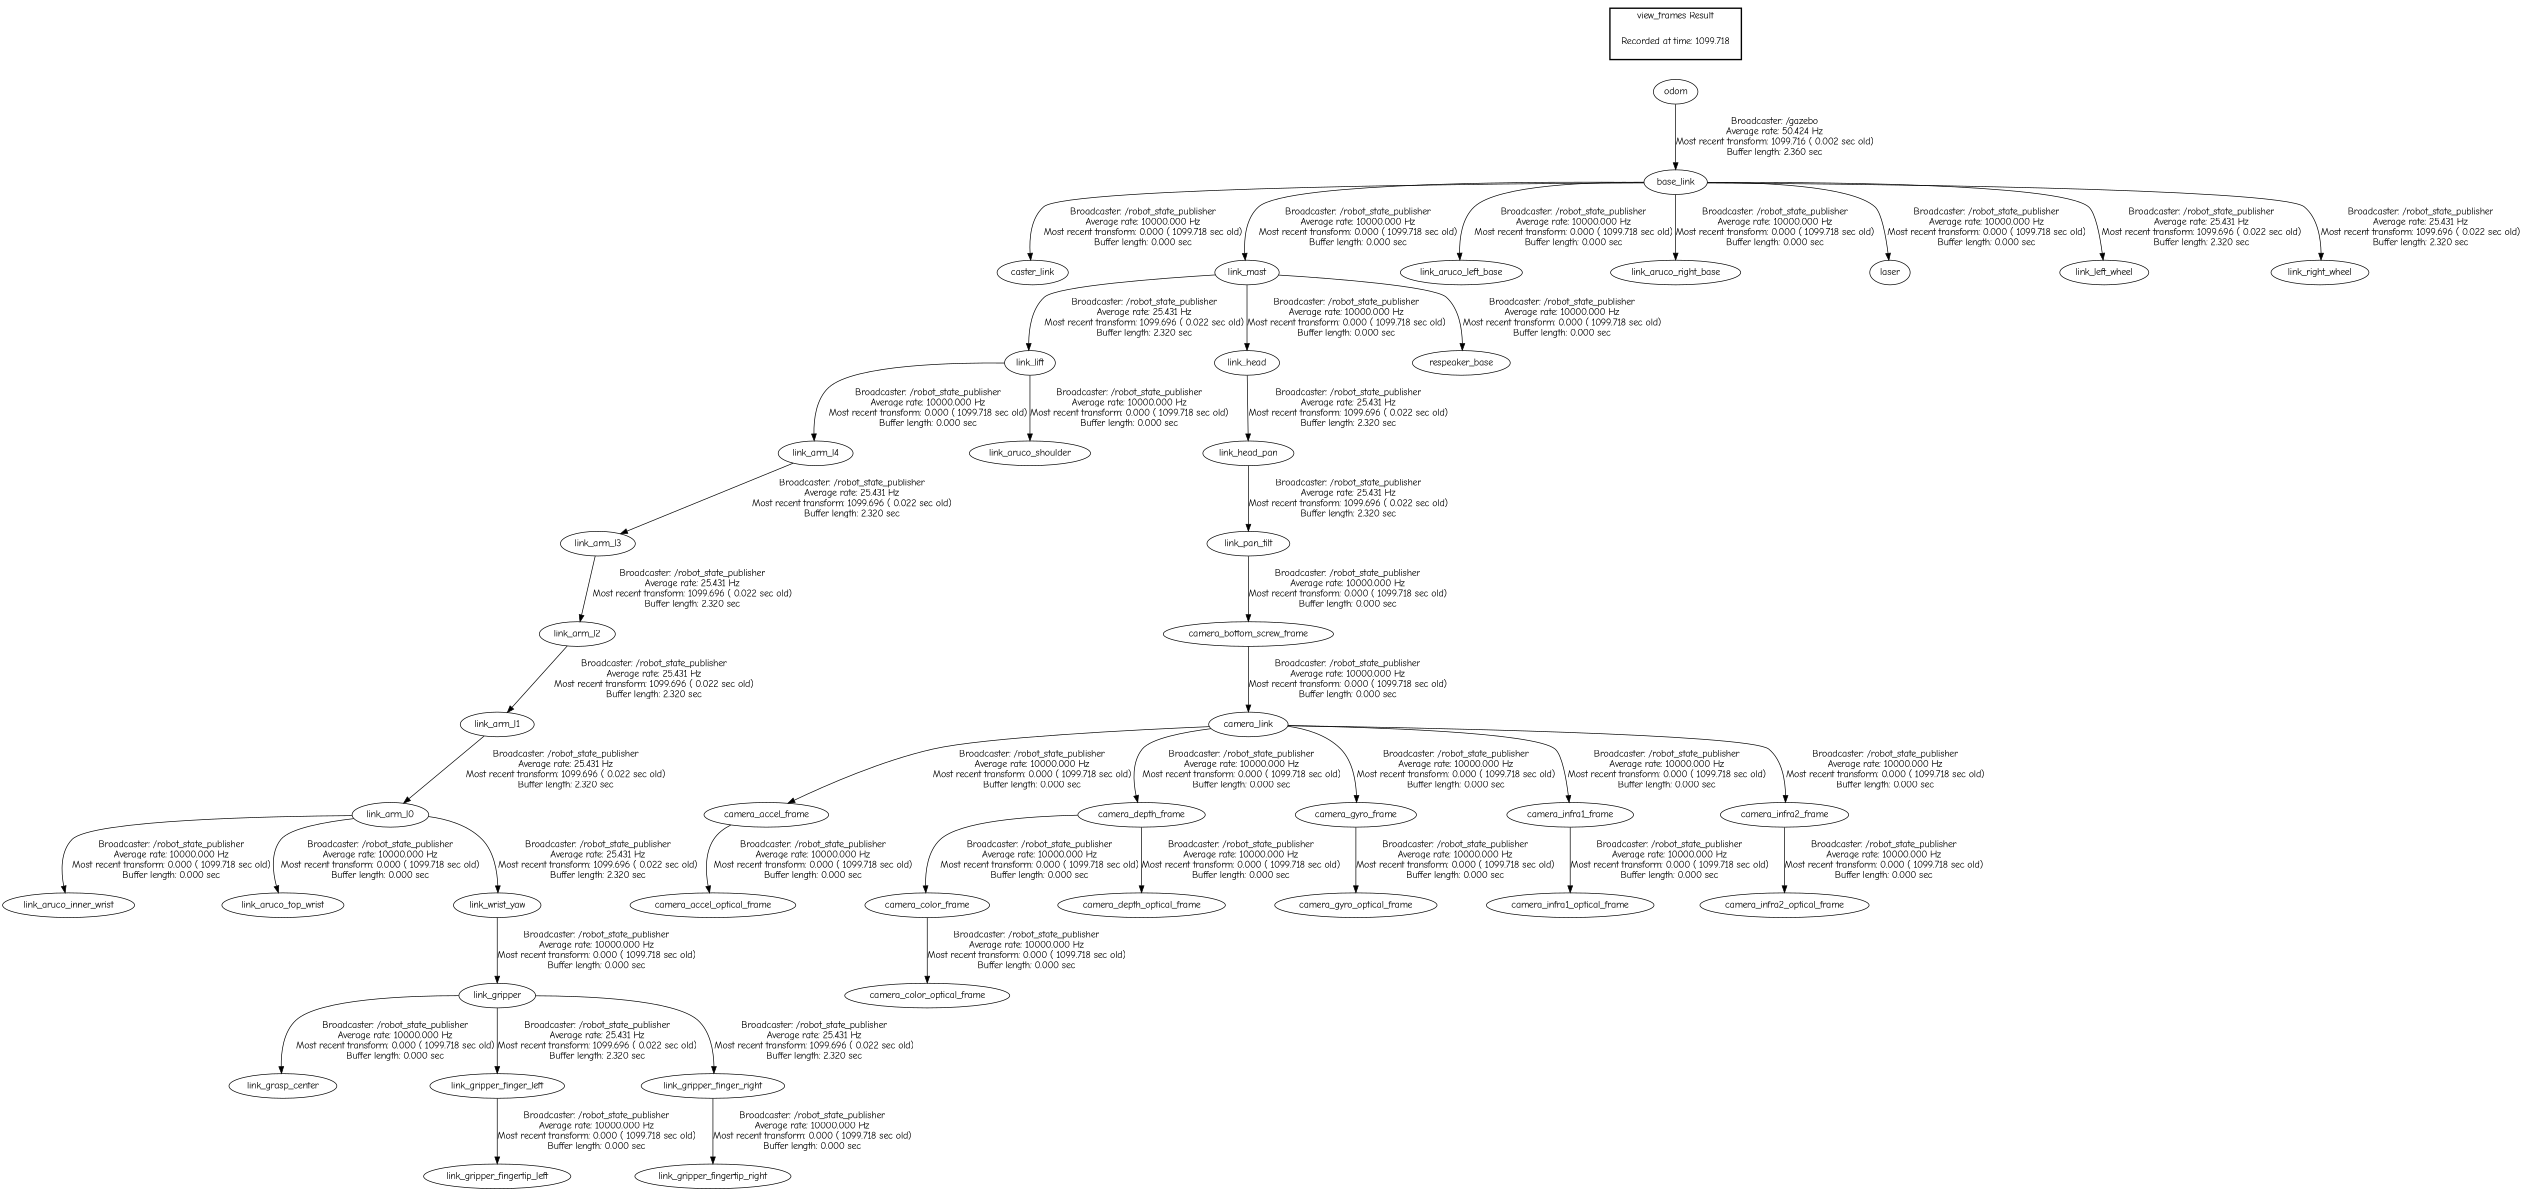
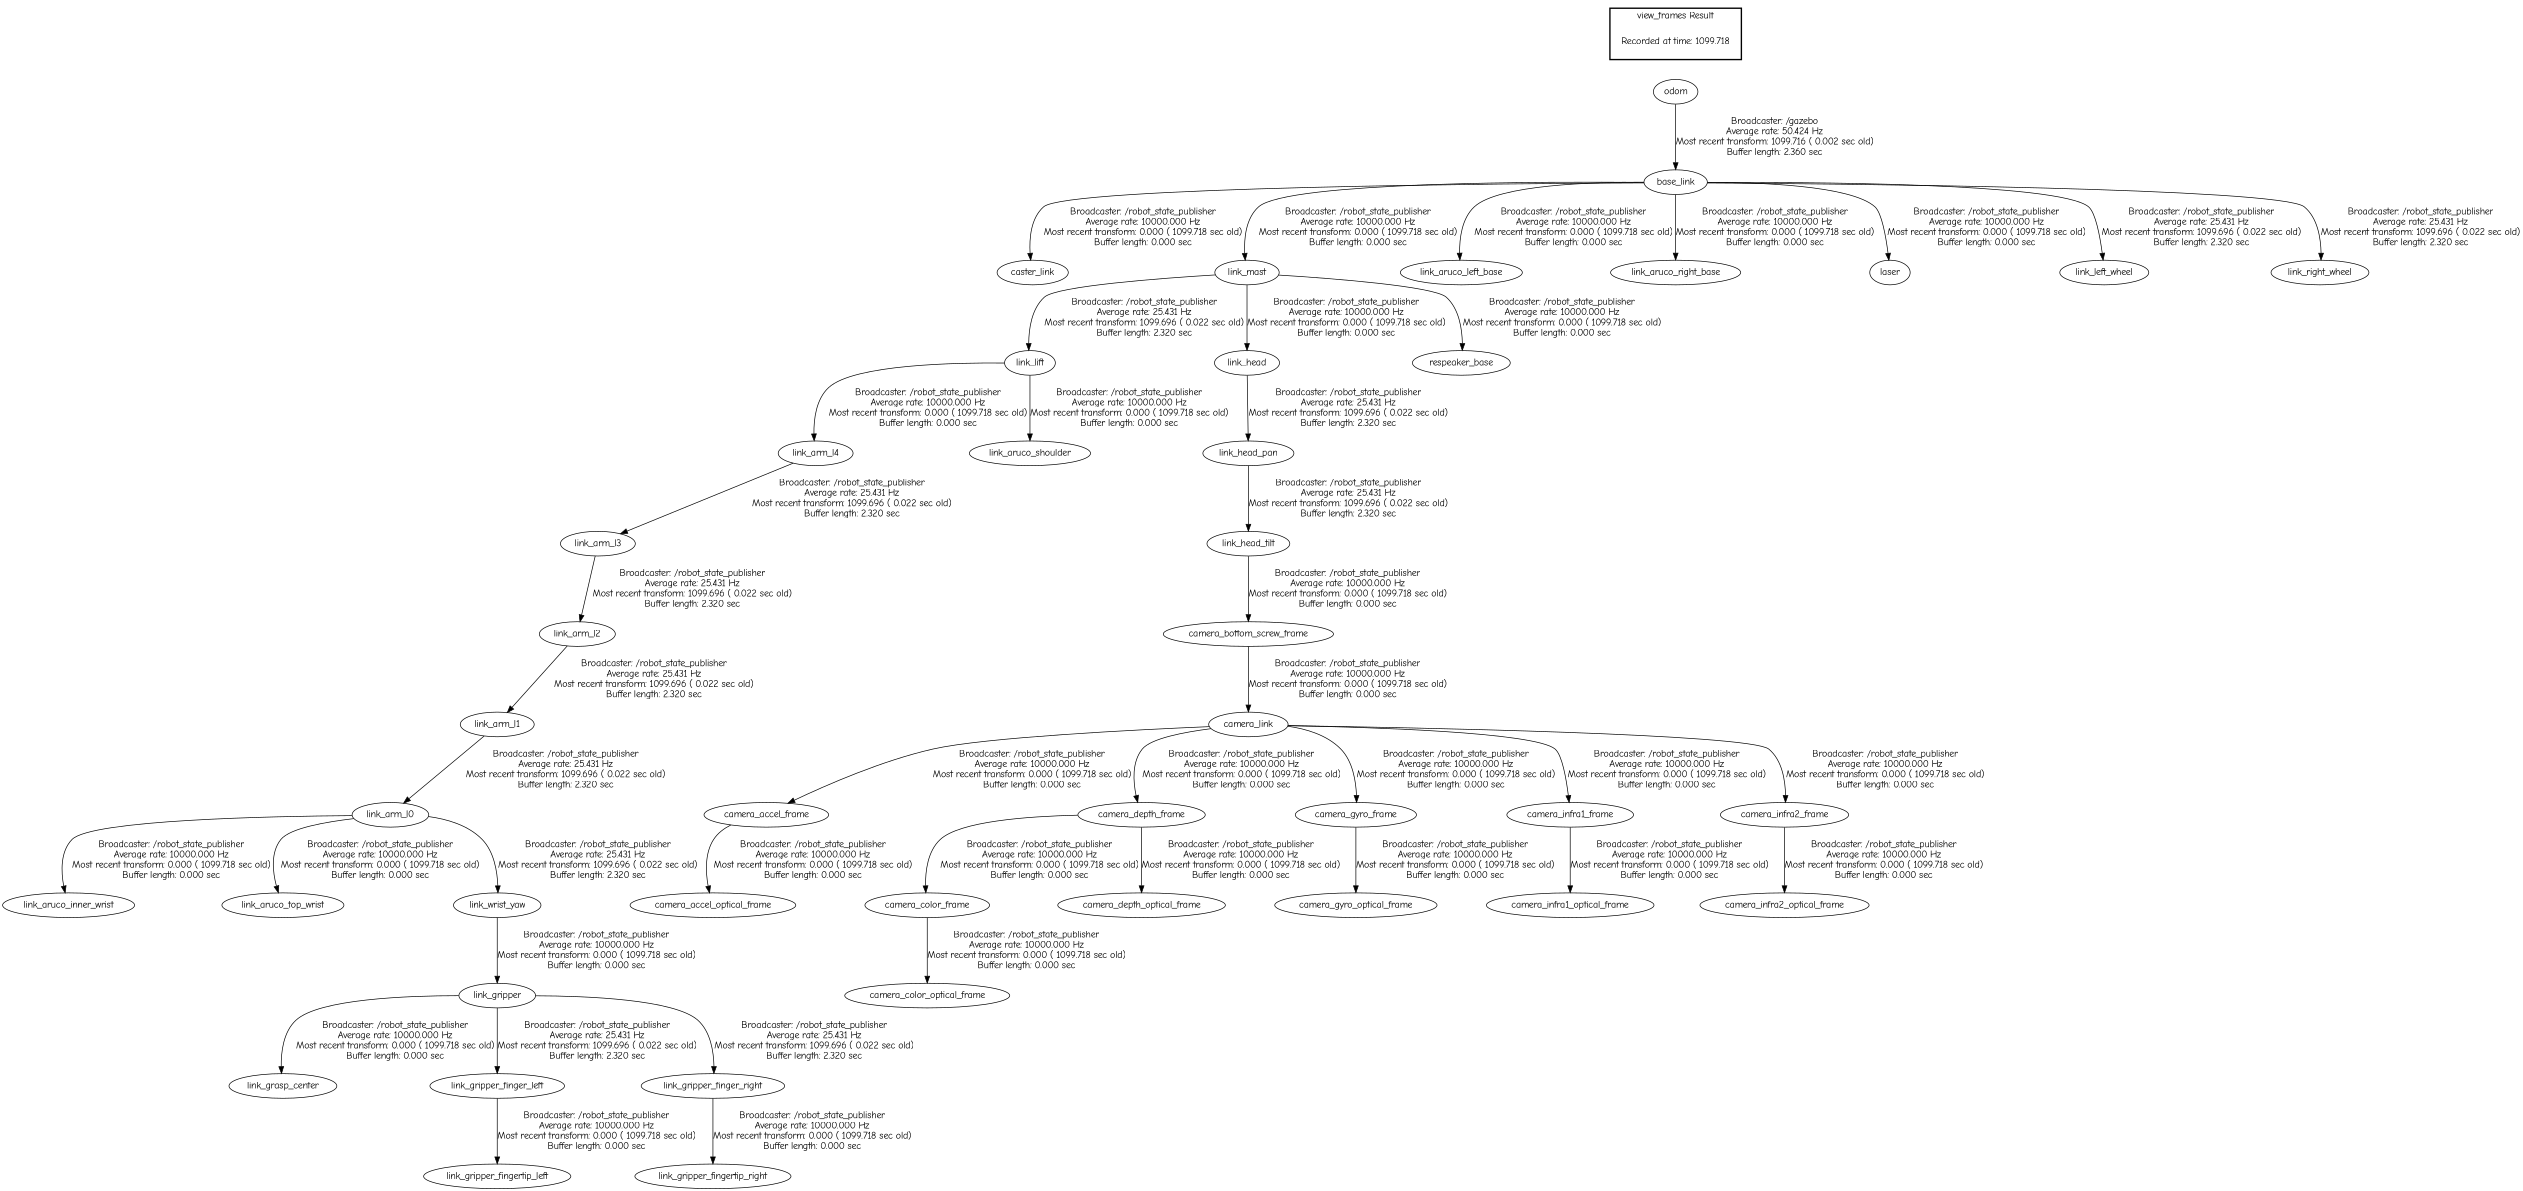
  digraph {
    fontname="Comic Neue"
    node [fontname="Comic Neue"]
    edge [fontname="Comic Neue"]
    "Recorded at time: 1099.718" [shape=plaintext]
    odom
    camera_link
    camera_accel_frame
    camera_depth_frame
    camera_gyro_frame
    camera_infra1_frame
    camera_infra2_frame
    camera_accel_optical_frame
    camera_color_frame
    camera_color_optical_frame
    camera_depth_optical_frame
    camera_gyro_optical_frame
    camera_infra1_optical_frame
    camera_infra2_optical_frame
    camera_bottom_screw_frame
-   link_head_tilt [label=link_pan_tilt]
+   link_head_tilt
    link_head_pan
    base_link
    caster_link
    link_mast
    link_aruco_left_base
    link_aruco_right_base
    laser
    link_left_wheel
    link_right_wheel
    link_lift
    link_head
    respeaker_base
    link_arm_l4
    link_aruco_shoulder
    link_arm_l3
    link_arm_l2
    link_arm_l0
    link_aruco_inner_wrist
    link_aruco_top_wrist
    link_wrist_yaw
    link_gripper
    link_arm_l1
    link_grasp_center
    link_gripper_finger_left
    link_gripper_finger_right
    link_gripper_fingertip_left
    link_gripper_fingertip_right
    subgraph cluster_1 {
      color=black
      label="view_frames Result"
      style=bold
      "Recorded at time: 1099.718"
    }
    "Recorded at time: 1099.718" -> odom [style=invis]
    odom -> base_link [label="Broadcaster: /gazebo\nAverage rate: 50.424 Hz\nMost recent transform: 1099.716 ( 0.002 sec old)\nBuffer length: 2.360 sec\n"]
    camera_link -> camera_accel_frame [label="Broadcaster: /robot_state_publisher\nAverage rate: 10000.000 Hz\nMost recent transform: 0.000 ( 1099.718 sec old)\nBuffer length: 0.000 sec\n"]
    camera_link -> camera_depth_frame [label="Broadcaster: /robot_state_publisher\nAverage rate: 10000.000 Hz\nMost recent transform: 0.000 ( 1099.718 sec old)\nBuffer length: 0.000 sec\n"]
    camera_link -> camera_gyro_frame [label="Broadcaster: /robot_state_publisher\nAverage rate: 10000.000 Hz\nMost recent transform: 0.000 ( 1099.718 sec old)\nBuffer length: 0.000 sec\n"]
    camera_link -> camera_infra1_frame [label="Broadcaster: /robot_state_publisher\nAverage rate: 10000.000 Hz\nMost recent transform: 0.000 ( 1099.718 sec old)\nBuffer length: 0.000 sec\n"]
    camera_link -> camera_infra2_frame [label="Broadcaster: /robot_state_publisher\nAverage rate: 10000.000 Hz\nMost recent transform: 0.000 ( 1099.718 sec old)\nBuffer length: 0.000 sec\n"]
    camera_accel_frame -> camera_accel_optical_frame [label="Broadcaster: /robot_state_publisher\nAverage rate: 10000.000 Hz\nMost recent transform: 0.000 ( 1099.718 sec old)\nBuffer length: 0.000 sec\n"]
    camera_depth_frame -> camera_color_frame [label="Broadcaster: /robot_state_publisher\nAverage rate: 10000.000 Hz\nMost recent transform: 0.000 ( 1099.718 sec old)\nBuffer length: 0.000 sec\n"]
    camera_depth_frame -> camera_depth_optical_frame [label="Broadcaster: /robot_state_publisher\nAverage rate: 10000.000 Hz\nMost recent transform: 0.000 ( 1099.718 sec old)\nBuffer length: 0.000 sec\n"]
    camera_gyro_frame -> camera_gyro_optical_frame [label="Broadcaster: /robot_state_publisher\nAverage rate: 10000.000 Hz\nMost recent transform: 0.000 ( 1099.718 sec old)\nBuffer length: 0.000 sec\n"]
    camera_infra1_frame -> camera_infra1_optical_frame [label="Broadcaster: /robot_state_publisher\nAverage rate: 10000.000 Hz\nMost recent transform: 0.000 ( 1099.718 sec old)\nBuffer length: 0.000 sec\n"]
    camera_infra2_frame -> camera_infra2_optical_frame [label="Broadcaster: /robot_state_publisher\nAverage rate: 10000.000 Hz\nMost recent transform: 0.000 ( 1099.718 sec old)\nBuffer length: 0.000 sec\n"]
    camera_color_frame -> camera_color_optical_frame [label="Broadcaster: /robot_state_publisher\nAverage rate: 10000.000 Hz\nMost recent transform: 0.000 ( 1099.718 sec old)\nBuffer length: 0.000 sec\n"]
    camera_bottom_screw_frame -> camera_link [label="Broadcaster: /robot_state_publisher\nAverage rate: 10000.000 Hz\nMost recent transform: 0.000 ( 1099.718 sec old)\nBuffer length: 0.000 sec\n"]
    link_head_tilt -> camera_bottom_screw_frame [label="Broadcaster: /robot_state_publisher\nAverage rate: 10000.000 Hz\nMost recent transform: 0.000 ( 1099.718 sec old)\nBuffer length: 0.000 sec\n"]
    link_head_pan -> link_head_tilt [label="Broadcaster: /robot_state_publisher\nAverage rate: 25.431 Hz\nMost recent transform: 1099.696 ( 0.022 sec old)\nBuffer length: 2.320 sec\n"]
    base_link -> caster_link [label="Broadcaster: /robot_state_publisher\nAverage rate: 10000.000 Hz\nMost recent transform: 0.000 ( 1099.718 sec old)\nBuffer length: 0.000 sec\n"]
    base_link -> link_mast [label="Broadcaster: /robot_state_publisher\nAverage rate: 10000.000 Hz\nMost recent transform: 0.000 ( 1099.718 sec old)\nBuffer length: 0.000 sec\n"]
    base_link -> link_aruco_left_base [label="Broadcaster: /robot_state_publisher\nAverage rate: 10000.000 Hz\nMost recent transform: 0.000 ( 1099.718 sec old)\nBuffer length: 0.000 sec\n"]
    base_link -> link_aruco_right_base [label="Broadcaster: /robot_state_publisher\nAverage rate: 10000.000 Hz\nMost recent transform: 0.000 ( 1099.718 sec old)\nBuffer length: 0.000 sec\n"]
    base_link -> laser [label="Broadcaster: /robot_state_publisher\nAverage rate: 10000.000 Hz\nMost recent transform: 0.000 ( 1099.718 sec old)\nBuffer length: 0.000 sec\n"]
    base_link -> link_left_wheel [label="Broadcaster: /robot_state_publisher\nAverage rate: 25.431 Hz\nMost recent transform: 1099.696 ( 0.022 sec old)\nBuffer length: 2.320 sec\n"]
    base_link -> link_right_wheel [label="Broadcaster: /robot_state_publisher\nAverage rate: 25.431 Hz\nMost recent transform: 1099.696 ( 0.022 sec old)\nBuffer length: 2.320 sec\n"]
    link_mast -> link_lift [label="Broadcaster: /robot_state_publisher\nAverage rate: 25.431 Hz\nMost recent transform: 1099.696 ( 0.022 sec old)\nBuffer length: 2.320 sec\n"]
    link_mast -> link_head [label="Broadcaster: /robot_state_publisher\nAverage rate: 10000.000 Hz\nMost recent transform: 0.000 ( 1099.718 sec old)\nBuffer length: 0.000 sec\n"]
    link_mast -> respeaker_base [label="Broadcaster: /robot_state_publisher\nAverage rate: 10000.000 Hz\nMost recent transform: 0.000 ( 1099.718 sec old)\nBuffer length: 0.000 sec\n"]
    link_lift -> link_arm_l4 [label="Broadcaster: /robot_state_publisher\nAverage rate: 10000.000 Hz\nMost recent transform: 0.000 ( 1099.718 sec old)\nBuffer length: 0.000 sec\n"]
    link_lift -> link_aruco_shoulder [label="Broadcaster: /robot_state_publisher\nAverage rate: 10000.000 Hz\nMost recent transform: 0.000 ( 1099.718 sec old)\nBuffer length: 0.000 sec\n"]
    link_head -> link_head_pan [label="Broadcaster: /robot_state_publisher\nAverage rate: 25.431 Hz\nMost recent transform: 1099.696 ( 0.022 sec old)\nBuffer length: 2.320 sec\n"]
    link_arm_l4 -> link_arm_l3 [label="Broadcaster: /robot_state_publisher\nAverage rate: 25.431 Hz\nMost recent transform: 1099.696 ( 0.022 sec old)\nBuffer length: 2.320 sec\n"]
    link_arm_l3 -> link_arm_l2 [label="Broadcaster: /robot_state_publisher\nAverage rate: 25.431 Hz\nMost recent transform: 1099.696 ( 0.022 sec old)\nBuffer length: 2.320 sec\n"]
    link_arm_l2 -> link_arm_l1 [label="Broadcaster: /robot_state_publisher\nAverage rate: 25.431 Hz\nMost recent transform: 1099.696 ( 0.022 sec old)\nBuffer length: 2.320 sec\n"]
    link_arm_l0 -> link_aruco_inner_wrist [label="Broadcaster: /robot_state_publisher\nAverage rate: 10000.000 Hz\nMost recent transform: 0.000 ( 1099.718 sec old)\nBuffer length: 0.000 sec\n"]
    link_arm_l0 -> link_aruco_top_wrist [label="Broadcaster: /robot_state_publisher\nAverage rate: 10000.000 Hz\nMost recent transform: 0.000 ( 1099.718 sec old)\nBuffer length: 0.000 sec\n"]
    link_arm_l0 -> link_wrist_yaw [label="Broadcaster: /robot_state_publisher\nAverage rate: 25.431 Hz\nMost recent transform: 1099.696 ( 0.022 sec old)\nBuffer length: 2.320 sec\n"]
    link_wrist_yaw -> link_gripper [label="Broadcaster: /robot_state_publisher\nAverage rate: 10000.000 Hz\nMost recent transform: 0.000 ( 1099.718 sec old)\nBuffer length: 0.000 sec\n"]
    link_gripper -> link_grasp_center [label="Broadcaster: /robot_state_publisher\nAverage rate: 10000.000 Hz\nMost recent transform: 0.000 ( 1099.718 sec old)\nBuffer length: 0.000 sec\n"]
    link_gripper -> link_gripper_finger_left [label="Broadcaster: /robot_state_publisher\nAverage rate: 25.431 Hz\nMost recent transform: 1099.696 ( 0.022 sec old)\nBuffer length: 2.320 sec\n"]
    link_gripper -> link_gripper_finger_right [label="Broadcaster: /robot_state_publisher\nAverage rate: 25.431 Hz\nMost recent transform: 1099.696 ( 0.022 sec old)\nBuffer length: 2.320 sec\n"]
    link_arm_l1 -> link_arm_l0 [label="Broadcaster: /robot_state_publisher\nAverage rate: 25.431 Hz\nMost recent transform: 1099.696 ( 0.022 sec old)\nBuffer length: 2.320 sec\n"]
    link_gripper_finger_left -> link_gripper_fingertip_left [label="Broadcaster: /robot_state_publisher\nAverage rate: 10000.000 Hz\nMost recent transform: 0.000 ( 1099.718 sec old)\nBuffer length: 0.000 sec\n"]
    link_gripper_finger_right -> link_gripper_fingertip_right [label="Broadcaster: /robot_state_publisher\nAverage rate: 10000.000 Hz\nMost recent transform: 0.000 ( 1099.718 sec old)\nBuffer length: 0.000 sec\n"]
  }
